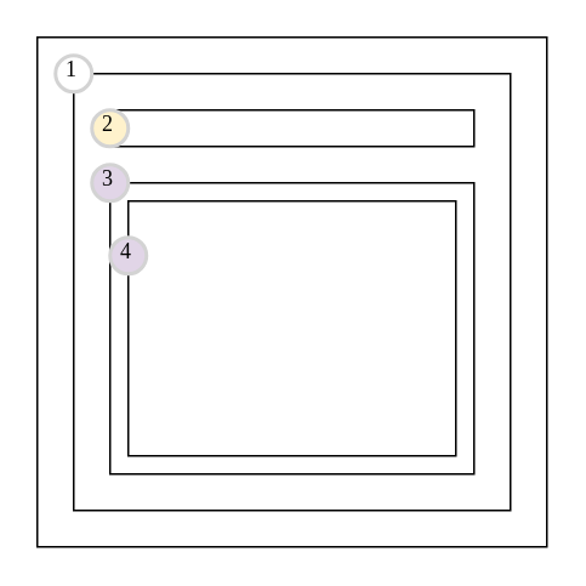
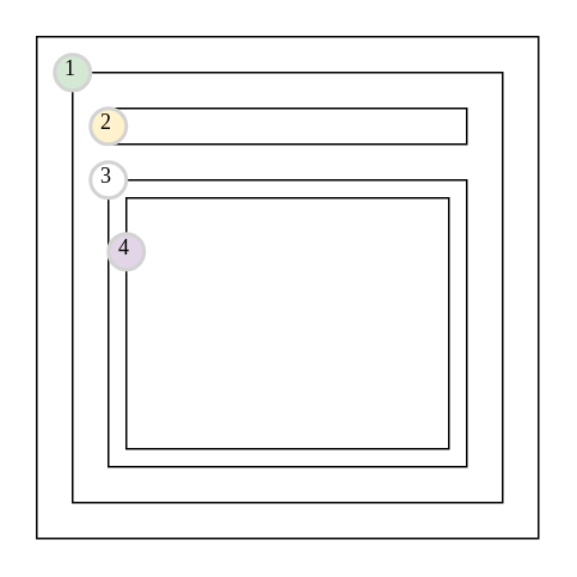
  <mxCell id="0" />
  <mxCell id="1" parent="0" />
  <mxCell id="2" value="" style="whiteSpace=wrap;html=1;aspect=fixed;" vertex="1" parent="1"><mxGeometry x="40" y="40" width="240" height="240" as="geometry" /></mxCell>
  <mxCell id="3" value="" style="rounded=0;whiteSpace=wrap;html=1;" vertex="1" parent="1"><mxGeometry x="60" y="60" width="200" height="20" as="geometry" /></mxCell>
  <mxCell id="4" value="" style="rounded=0;whiteSpace=wrap;html=1;" vertex="1" parent="1"><mxGeometry x="60" y="100" width="200" height="160" as="geometry" /></mxCell>
  <mxCell id="5" value="" style="rounded=0;whiteSpace=wrap;html=1;" vertex="1" parent="1"><mxGeometry x="70" y="110" width="180" height="140" as="geometry" /></mxCell>
- <mxCell id="6" value="1" style="ellipse;whiteSpace=wrap;html=1;aspect=fixed;strokeWidth=2;fontFamily=Tahoma;spacingBottom=4;spacingRight=2;strokeColor=#d3d3d3;" vertex="1" parent="1"><mxGeometry x="30" y="30" width="20" height="20" as="geometry" /></mxCell>
+ <mxCell id="6" value="1" style="ellipse;whiteSpace=wrap;html=1;aspect=fixed;strokeWidth=2;fontFamily=Tahoma;spacingBottom=4;spacingRight=2;strokeColor=#d3d3d3;fillColor=#d5e8d4;" vertex="1" parent="1"><mxGeometry x="30" y="30" width="20" height="20" as="geometry" /></mxCell>
  <mxCell id="7" value="2" style="ellipse;whiteSpace=wrap;html=1;aspect=fixed;strokeWidth=2;fontFamily=Tahoma;spacingBottom=4;spacingRight=2;strokeColor=#d3d3d3;fillColor=#fff2cc;" vertex="1" parent="1"><mxGeometry x="50" y="60" width="20" height="20" as="geometry" /></mxCell>
- <mxCell id="8" value="3" style="ellipse;whiteSpace=wrap;html=1;aspect=fixed;strokeWidth=2;fontFamily=Tahoma;spacingBottom=4;spacingRight=2;strokeColor=#d3d3d3;fillColor=#e1d5e7;" vertex="1" parent="1"><mxGeometry x="50" y="90" width="20" height="20" as="geometry" /></mxCell>
+ <mxCell id="8" value="3" style="ellipse;whiteSpace=wrap;html=1;aspect=fixed;strokeWidth=2;fontFamily=Tahoma;spacingBottom=4;spacingRight=2;strokeColor=#d3d3d3;" vertex="1" parent="1"><mxGeometry x="50" y="90" width="20" height="20" as="geometry" /></mxCell>
  <mxCell id="9" value="4" style="ellipse;whiteSpace=wrap;html=1;aspect=fixed;strokeWidth=2;fontFamily=Tahoma;spacingBottom=4;spacingRight=2;strokeColor=#d3d3d3;fillColor=#e1d5e7;" vertex="1" parent="1"><mxGeometry x="60" y="130" width="20" height="20" as="geometry" /></mxCell>
  <mxCell id="10" value="" style="rounded=0;whiteSpace=wrap;html=1;fillColor=none;" vertex="1" parent="1"><mxGeometry x="20" y="20" width="280" height="280" as="geometry" /></mxCell>
